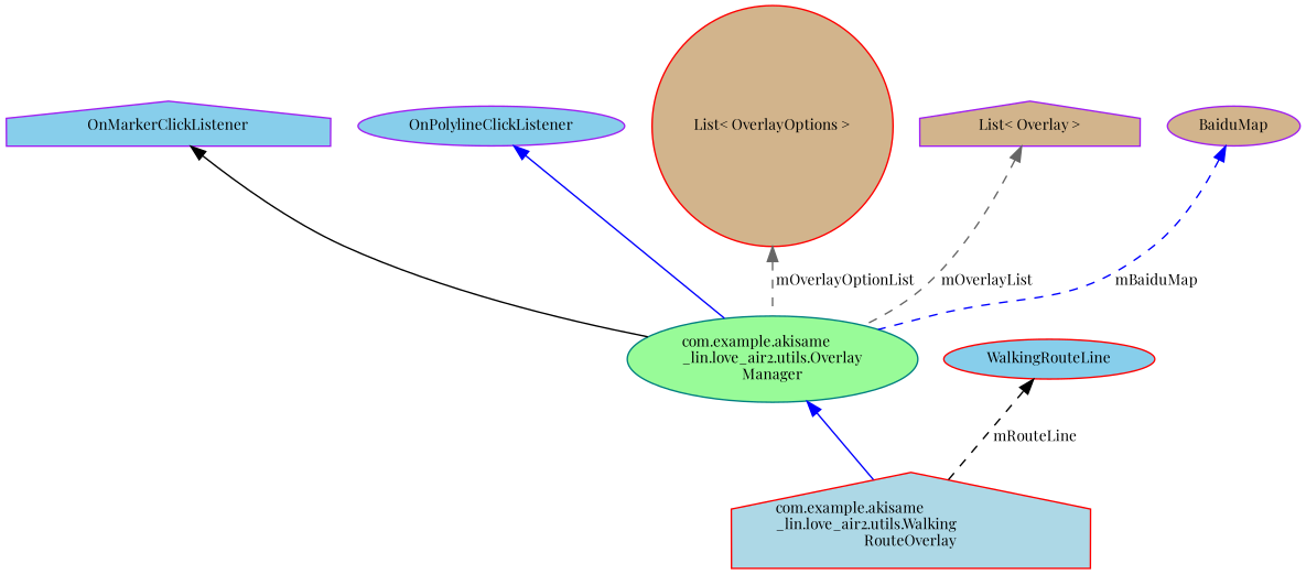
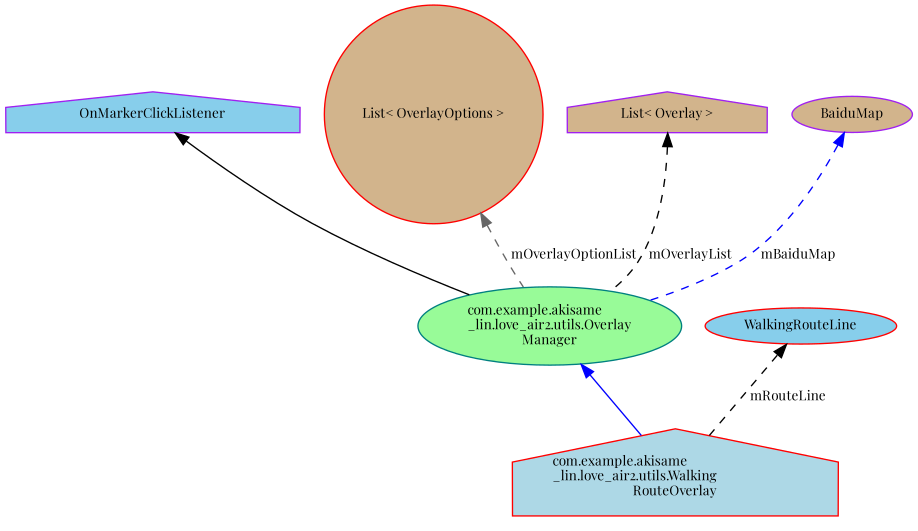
  digraph {
    fontname="Playfair Display"
    rankdir=TB
    node [color=purple fillcolor=skyblue fontname="Playfair Display" fontsize=10 shape=ellipse style=filled]
    edge [color=blue dir=back fontname="Playfair Display" fontsize=10 labelfontname=Helvetica labelfontsize=10 style=dashed]
    n1 [color=red fillcolor=lightblue fontcolor=black height=0.2 label="com.example.akisame\l_lin.love_air2.utils.Walking\lRouteOverlay" shape=house width=0.4]
    n2 [color=teal fillcolor=palegreen height=0.2 label="com.example.akisame\l_lin.love_air2.utils.Overlay\lManager" width=0.4]
    n3 [height=0.2 label=OnMarkerClickListener shape=house width=0.4]
-   n4 [height=0.2 label=OnPolylineClickListener width=0.4]
    n5 [color=red fillcolor=tan height=0.2 label="List\< OverlayOptions \>" shape=circle width=0.4]
    n6 [fillcolor=tan height=0.2 label="List\< Overlay \>" shape=house width=0.4]
    n7 [fillcolor=tan height=0.2 label=BaiduMap width=0.4]
    n8 [color=red height=0.2 label=WalkingRouteLine width=0.4]
    n2 -> n1 [style=solid]
    n3 -> n2 [color=black style=solid]
-   n4 -> n2 [style=solid]
    n5 -> n2 [color=gray40 label=" mOverlayOptionList"]
-   n6 -> n2 [color=gray40 label=" mOverlayList"]
+   n6 -> n2 [color=black label=" mOverlayList"]
    n7 -> n2 [label=" mBaiduMap"]
    n8 -> n1 [color=black label=" mRouteLine"]
  }
